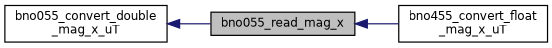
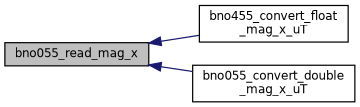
  digraph {
    rankdir=LR
    node [color=black fillcolor=white fontname=Helvetica fontsize=10 shape=record style=filled]
    edge [color=midnightblue dir=back fontname=Helvetica fontsize=10 labelfontname=Helvetica labelfontsize=10 style=solid]
    n1 [fillcolor=grey75 fontcolor=black height=0.2 label=bno055_read_mag_x width=0.4]
    n2 [height=0.2 label="bno455_convert_float\l_mag_x_uT" width=0.4]
    n3 [height=0.2 label="bno055_convert_double\l_mag_x_uT" width=0.4]
    n1 -> n2
-   n3 -> n1
+   n1 -> n3
  }
